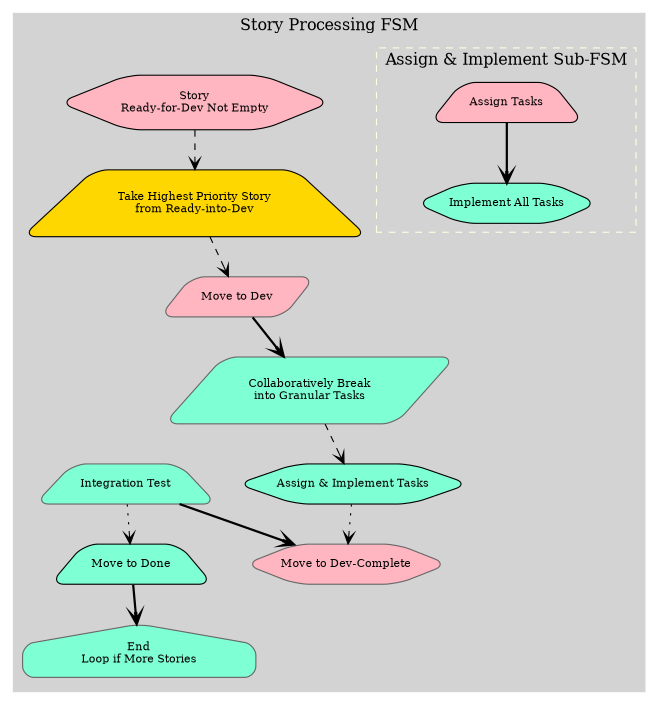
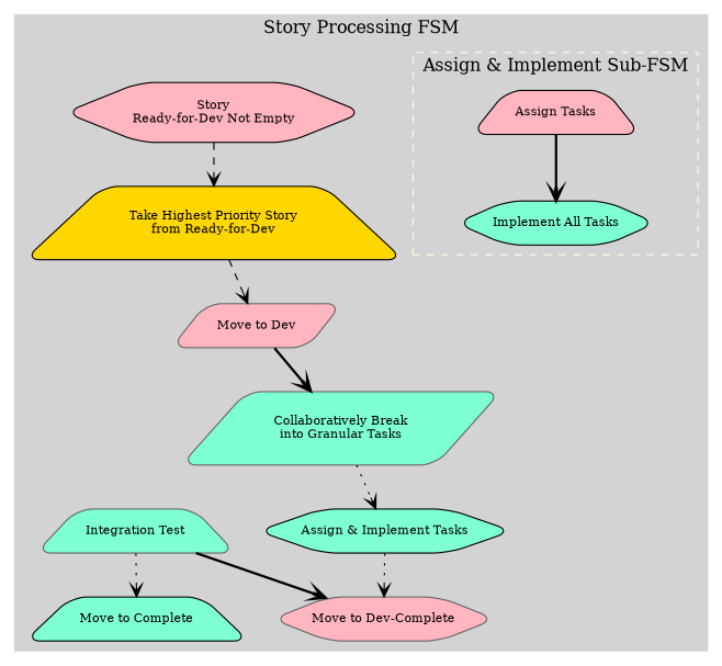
  digraph {
    node [color=black fillcolor=aquamarine fontsize=10 shape=trapezium style="rounded,filled"]
    edge [arrowhead=vee style=bold]
    n1 [fillcolor=lightpink label="Assign Tasks"]
    n2 [label="Implement All Tasks" shape=hexagon]
    n3 [fillcolor=lightpink label="Story\nReady-for-Dev Not Empty" shape=hexagon]
-   n4 [fillcolor=gold label="Take Highest Priority Story\nfrom Ready-into-Dev"]
+   n4 [fillcolor=gold label="Take Highest Priority Story\nfrom Ready-for-Dev"]
    n5 [color=gray40 fillcolor=lightpink label="Move to Dev" shape=parallelogram]
    n6 [color=gray40 label="Collaboratively Break\ninto Granular Tasks" shape=parallelogram]
    n7 [label="Assign & Implement Tasks" shape=hexagon]
    n8 [color=gray40 fillcolor=lightpink label="Move to Dev-Complete" shape=hexagon]
    n9 [color=gray40 label="Integration Test"]
-   n10 [label="Move to Done"]
-   n11 [color=gray40 label="End\nLoop if More Stories" shape=house]
+   n10 [label="Move to Complete"]
    subgraph cluster_1 {
      color=lightgrey
      label="Story Processing FSM"
      style=filled
      n3
      n4
      n5
      n6
      n7
      n8
      n9
      n10
-     n11
      subgraph cluster_2 {
        color=lightyellow
        label="Assign & Implement Sub-FSM"
        style=dashed
        n1
        n2
      }
    }
    n1 -> n2
    n3 -> n4 [style=dashed]
    n4 -> n5 [style=dashed]
    n5 -> n6
-   n6 -> n7 [style=dashed]
+   n6 -> n7 [style=dotted]
    n7 -> n8 [style=dotted]
    n9 -> n8
    n9 -> n10 [style=dotted]
-   n10 -> n11
  }
